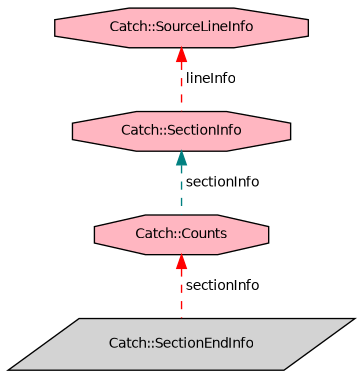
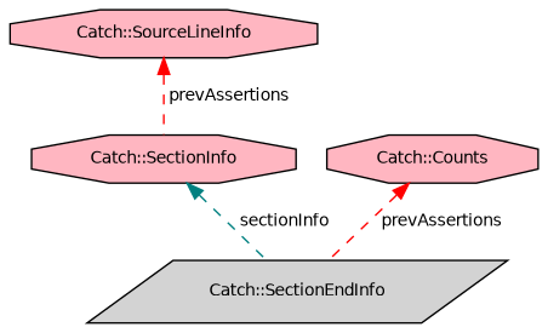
  digraph {
    node [color=black fillcolor=lightpink fontname=Helvetica fontsize=10 shape=octagon style=filled]
    edge [color=red dir=back fontname=Helvetica fontsize=10 labelfontname=Helvetica labelfontsize=10 style=dashed]
    n1 [fillcolor=lightgrey fontcolor=black height=0.2 label="Catch::SectionEndInfo" shape=parallelogram width=0.4]
    n2 [height=0.2 label="Catch::SectionInfo" width=0.4]
    n3 [height=0.2 label="Catch::SourceLineInfo" width=0.4]
    n4 [height=0.2 label="Catch::Counts" width=0.4]
-   n2 -> n4 [color=teal label=" sectionInfo"]
-   n3 -> n2 [label=" lineInfo"]
-   n4 -> n1 [label=" sectionInfo"]
+   n2 -> n1 [color=teal label=" sectionInfo"]
+   n3 -> n2 [label=" prevAssertions"]
+   n4 -> n1 [label=" prevAssertions"]
  }
